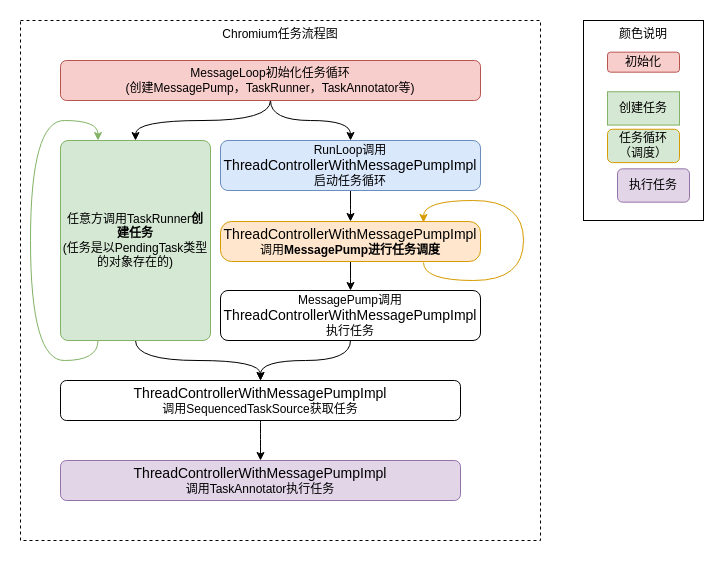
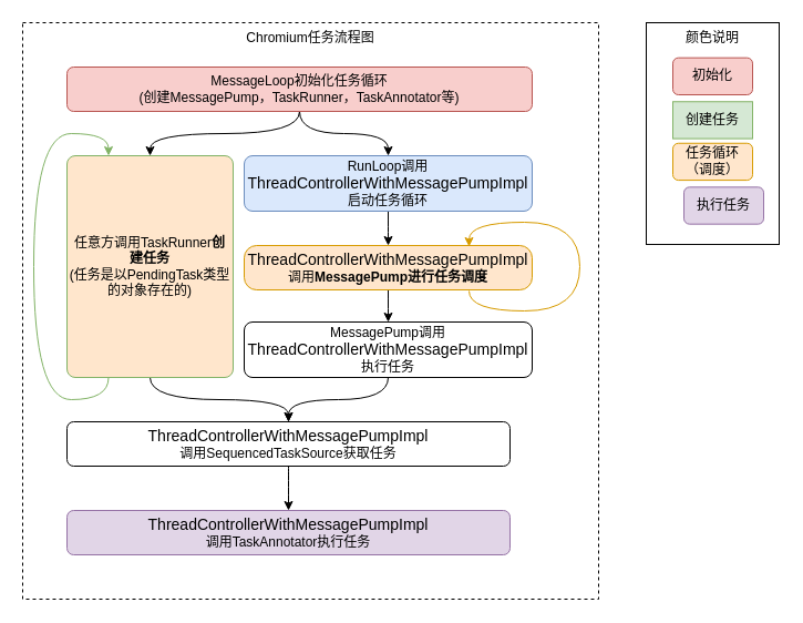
  <mxCell id="0" />
  <mxCell id="1" parent="0" />
  <mxCell id="2" value="Chromium任务流程图" style="rounded=0;whiteSpace=wrap;html=1;dashed=1;verticalAlign=top;" vertex="1" parent="1"><mxGeometry x="20" y="20" width="520" height="520" as="geometry" /></mxCell>
  <mxCell id="3" value="" style="edgeStyle=orthogonalEdgeStyle;curved=1;rounded=0;orthogonalLoop=1;jettySize=auto;html=1;endArrow=classic;endFill=1;" edge="1" parent="1" source="5" target="7"><mxGeometry relative="1" as="geometry" /></mxCell>
  <mxCell id="4" style="edgeStyle=orthogonalEdgeStyle;curved=1;rounded=0;orthogonalLoop=1;jettySize=auto;html=1;entryX=0.5;entryY=0;entryDx=0;entryDy=0;endArrow=classic;endFill=1;" edge="1" parent="1" source="5" target="14"><mxGeometry relative="1" as="geometry" /></mxCell>
  <mxCell id="5" value="&lt;span&gt;MessageLoop初始化任务循环&lt;br&gt;&lt;font style=&quot;font-size: 12px&quot;&gt;(创建MessagePump，TaskRunner，TaskAnnotator等)&lt;/font&gt;&lt;br&gt;&lt;/span&gt;" style="rounded=1;whiteSpace=wrap;html=1;fillColor=#f8cecc;strokeColor=#b85450;" vertex="1" parent="1"><mxGeometry x="60" y="60" width="420" height="40" as="geometry" /></mxCell>
  <mxCell id="6" value="" style="edgeStyle=orthogonalEdgeStyle;curved=1;rounded=0;orthogonalLoop=1;jettySize=auto;html=1;endArrow=classic;endFill=1;" edge="1" parent="1" source="7" target="9"><mxGeometry relative="1" as="geometry" /></mxCell>
  <mxCell id="7" value="&lt;span&gt;RunLoop调用&lt;/span&gt;&lt;span style=&quot;font-size: 14px&quot;&gt;ThreadControllerWithMessagePumpImpl&lt;br&gt;&lt;/span&gt;&lt;span&gt;启动任务循环&lt;/span&gt;" style="rounded=1;whiteSpace=wrap;html=1;fillColor=#dae8fc;strokeColor=#6c8ebf;" vertex="1" parent="1"><mxGeometry x="220" y="140" width="260" height="50" as="geometry" /></mxCell>
  <mxCell id="8" value="" style="edgeStyle=orthogonalEdgeStyle;curved=1;rounded=0;orthogonalLoop=1;jettySize=auto;html=1;endArrow=classic;endFill=1;" edge="1" parent="1" source="9" target="11"><mxGeometry relative="1" as="geometry" /></mxCell>
  <mxCell id="9" value="&lt;span style=&quot;font-size: 14px&quot;&gt;ThreadControllerWithMessagePumpImpl&lt;br&gt;&lt;/span&gt;调用&lt;b&gt;MessagePump进行任务调度&lt;/b&gt;" style="rounded=1;whiteSpace=wrap;html=1;arcSize=28;fillColor=#ffe6cc;strokeColor=#d79b00;" vertex="1" parent="1"><mxGeometry x="220" y="221" width="260" height="40" as="geometry" /></mxCell>
  <mxCell id="10" value="" style="edgeStyle=orthogonalEdgeStyle;curved=1;rounded=0;orthogonalLoop=1;jettySize=auto;html=1;endArrow=classic;endFill=1;" edge="1" parent="1" source="11" target="16"><mxGeometry relative="1" as="geometry" /></mxCell>
  <mxCell id="11" value="&lt;span&gt;MessagePump调用&lt;/span&gt;&lt;span style=&quot;font-size: 14px&quot;&gt;ThreadControllerWithMessagePumpImpl&lt;br&gt;&lt;/span&gt;&lt;span&gt;执行任务&lt;/span&gt;" style="rounded=1;whiteSpace=wrap;html=1;" vertex="1" parent="1"><mxGeometry x="220" y="290" width="260" height="50" as="geometry" /></mxCell>
  <mxCell id="12" value="&lt;span style=&quot;font-size: 14px&quot;&gt;ThreadControllerWithMessagePumpImpl&lt;br&gt;&lt;/span&gt;&lt;span&gt;调用TaskAnnotator执行任务&lt;/span&gt;" style="rounded=1;whiteSpace=wrap;html=1;fillColor=#e1d5e7;strokeColor=#9673a6;" vertex="1" parent="1"><mxGeometry x="60" y="460" width="400" height="40" as="geometry" /></mxCell>
  <mxCell id="13" value="" style="edgeStyle=orthogonalEdgeStyle;curved=1;rounded=0;orthogonalLoop=1;jettySize=auto;html=1;endArrow=classic;endFill=1;entryX=0.5;entryY=0;entryDx=0;entryDy=0;exitX=0.5;exitY=1;exitDx=0;exitDy=0;" edge="1" parent="1" source="14" target="16"><mxGeometry relative="1" as="geometry"><Array as="points"><mxPoint x="135" y="360" /><mxPoint x="260" y="360" /></Array></mxGeometry></mxCell>
- <mxCell id="14" value="任意方调用TaskRunner&lt;b&gt;创建任务&lt;/b&gt;&lt;br&gt;(任务是以PendingTask类型的对象存在的)&lt;br&gt;" style="rounded=1;whiteSpace=wrap;html=1;arcSize=5;fillColor=#d5e8d4;strokeColor=#82b366;" vertex="1" parent="1"><mxGeometry x="60" y="140" width="150" height="200" as="geometry" /></mxCell>
+ <mxCell id="14" value="任意方调用TaskRunner&lt;b&gt;创建任务&lt;/b&gt;&lt;br&gt;(任务是以PendingTask类型的对象存在的)&lt;br&gt;" style="rounded=1;whiteSpace=wrap;html=1;arcSize=5;fillColor=#ffe6cc;strokeColor=#82b366;" vertex="1" parent="1"><mxGeometry x="60" y="140" width="150" height="200" as="geometry" /></mxCell>
  <mxCell id="15" style="edgeStyle=orthogonalEdgeStyle;curved=1;rounded=0;orthogonalLoop=1;jettySize=auto;html=1;entryX=0.5;entryY=0;entryDx=0;entryDy=0;endArrow=classic;endFill=1;" edge="1" parent="1" source="16" target="12"><mxGeometry relative="1" as="geometry" /></mxCell>
  <mxCell id="16" value="&lt;span style=&quot;font-size: 14px&quot;&gt;ThreadControllerWithMessagePumpImpl&lt;br&gt;&lt;/span&gt;调用SequencedTaskSource获取任务" style="rounded=1;whiteSpace=wrap;html=1;" vertex="1" parent="1"><mxGeometry x="60" y="380" width="400" height="40" as="geometry" /></mxCell>
  <mxCell id="17" style="edgeStyle=orthogonalEdgeStyle;curved=1;rounded=0;orthogonalLoop=1;jettySize=auto;html=1;entryX=0.25;entryY=1;entryDx=0;entryDy=0;endArrow=none;endFill=0;exitX=0.25;exitY=0;exitDx=0;exitDy=0;startArrow=classic;startFill=1;fillColor=#d5e8d4;strokeColor=#82b366;" edge="1" parent="1" source="14" target="14"><mxGeometry relative="1" as="geometry"><Array as="points"><mxPoint x="98" y="120" /><mxPoint x="30" y="120" /><mxPoint x="30" y="360" /><mxPoint x="98" y="360" /></Array></mxGeometry></mxCell>
  <mxCell id="18" style="edgeStyle=orthogonalEdgeStyle;curved=1;rounded=0;orthogonalLoop=1;jettySize=auto;html=1;exitX=0.75;exitY=1;exitDx=0;exitDy=0;entryX=0.75;entryY=0;entryDx=0;entryDy=0;startArrow=none;startFill=0;endArrow=classic;endFill=1;fillColor=#ffe6cc;strokeColor=#d79b00;" edge="1" parent="1"><mxGeometry relative="1" as="geometry"><Array as="points"><mxPoint x="423" y="280" /><mxPoint x="523" y="280" /><mxPoint x="523" y="200" /><mxPoint x="423" y="200" /></Array><mxPoint x="423" y="262" as="sourcePoint" /><mxPoint x="423" y="222" as="targetPoint" /></mxGeometry></mxCell>
  <mxCell id="19" value="" style="group" vertex="1" connectable="0" parent="1"><mxGeometry x="583" y="20" width="120" height="200" as="geometry" /></mxCell>
  <mxCell id="20" value="颜色说明" style="rounded=0;whiteSpace=wrap;html=1;verticalAlign=top;" vertex="1" parent="19"><mxGeometry width="120" height="200" as="geometry" /></mxCell>
- <mxCell id="21" value="初始化" style="rounded=1;whiteSpace=wrap;html=1;fillColor=#f8cecc;strokeColor=#b85450;" vertex="1" parent="19"><mxGeometry x="24" y="31.667" width="72" height="20" as="geometry" /></mxCell>
+ <mxCell id="21" value="初始化" style="rounded=1;whiteSpace=wrap;html=1;fillColor=#f8cecc;strokeColor=#b85450;" vertex="1" parent="19"><mxGeometry x="24" y="31.667" width="72" height="33.333" as="geometry" /></mxCell>
  <mxCell id="22" value="创建任务" style="whiteSpace=wrap;html=1;fillColor=#d5e8d4;strokeColor=#82b366;rounded=0;" vertex="1" parent="19"><mxGeometry x="24" y="71.25" width="72" height="33.333" as="geometry" /></mxCell>
- <mxCell id="23" value="任务循环（调度）" style="rounded=1;whiteSpace=wrap;html=1;fillColor=#d5e8d4;strokeColor=#d79b00;" vertex="1" parent="19"><mxGeometry x="24" y="108.75" width="72" height="33.333" as="geometry" /></mxCell>
+ <mxCell id="23" value="任务循环（调度）" style="rounded=1;whiteSpace=wrap;html=1;fillColor=#ffe6cc;strokeColor=#d79b00;" vertex="1" parent="19"><mxGeometry x="24" y="108.75" width="72" height="33.333" as="geometry" /></mxCell>
  <mxCell id="24" value="执行任务" style="rounded=1;whiteSpace=wrap;html=1;fillColor=#e1d5e7;strokeColor=#9673a6;" vertex="1" parent="19"><mxGeometry x="34" y="148.333" width="72" height="33.333" as="geometry" /></mxCell>
